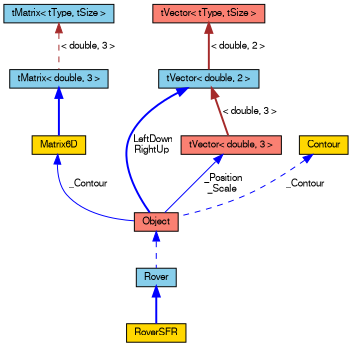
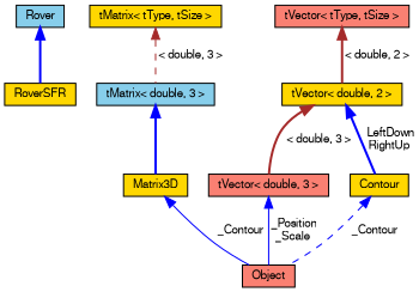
  digraph {
    node [color=black fillcolor=gold fontname=FreeSans fontsize=10 shape=record style=filled]
    edge [color=blue dir=back fontname=FreeSans fontsize=10 labelfontname=FreeSans labelfontsize=10 style=bold]
    n1 [fontcolor=black height=0.2 label=RoverSFR width=0.4]
    n2 [fillcolor=skyblue height=0.2 label=Rover width=0.4]
    n3 [fillcolor=salmon height=0.2 label=Object width=0.4]
-   n4 [height=0.2 label=Matrix6D width=0.4]
+   n4 [height=0.2 label=Matrix3D width=0.4]
    n5 [fillcolor=skyblue height=0.2 label="tMatrix\< double, 3 \>" width=0.4]
-   n6 [fillcolor=skyblue height=0.2 label="tMatrix\< tType, tSize \>" width=0.4]
+   n6 [height=0.2 label="tMatrix\< tType, tSize \>" width=0.4]
    n7 [fillcolor=salmon height=0.2 label="tVector\< double, 3 \>" width=0.4]
    n8 [fillcolor=salmon height=0.2 label="tVector\< tType, tSize \>" width=0.4]
-   n9 [fillcolor=skyblue height=0.2 label="tVector\< double, 2 \>" width=0.4]
+   n9 [height=0.2 label="tVector\< double, 2 \>" width=0.4]
    n10 [height=0.2 label=Contour width=0.4]
    n2 -> n1
-   n3 -> n2 [style=dashed]
    n4 -> n3 [label=" _Contour" style=solid]
    n5 -> n4
    n6 -> n5 [color=brown label=" \< double, 3 \>" style=dashed]
    n7 -> n3 [label=" _Position\n_Scale" style=solid]
    n8 -> n9 [color=brown label=" \< double, 2 \>"]
    n9 -> n7 [color=brown label=" \< double, 3 \>"]
-   n9 -> n3 [label=" LeftDown\nRightUp"]
+   n9 -> n10 [label=" LeftDown\nRightUp"]
    n10 -> n3 [label=" _Contour" style=dashed]
  }
